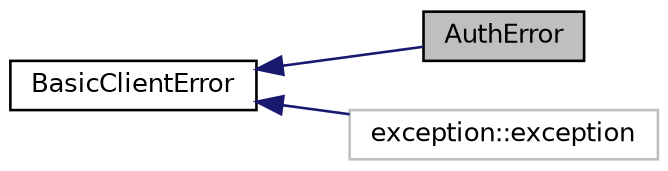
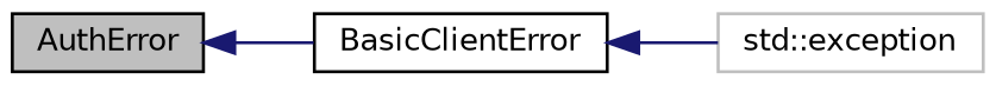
  digraph {
    rankdir=LR
    node [color=black fillcolor=white fontname=Helvetica fontsize=10 shape=record style=filled]
    edge [color=midnightblue dir=back fontname=Helvetica fontsize=10 labelfontname=Helvetica labelfontsize=10 style=solid]
    n1 [fillcolor=grey75 fontcolor=black height=0.2 label=AuthError width=0.4]
    n2 [height=0.2 label=BasicClientError width=0.4]
-   n3 [color=grey75 height=0.2 label="exception::exception" width=0.4]
-   n2 -> n1
+   n3 [color=grey75 height=0.2 label="std::exception" width=0.4]
+   n1 -> n2
    n2 -> n3
  }
